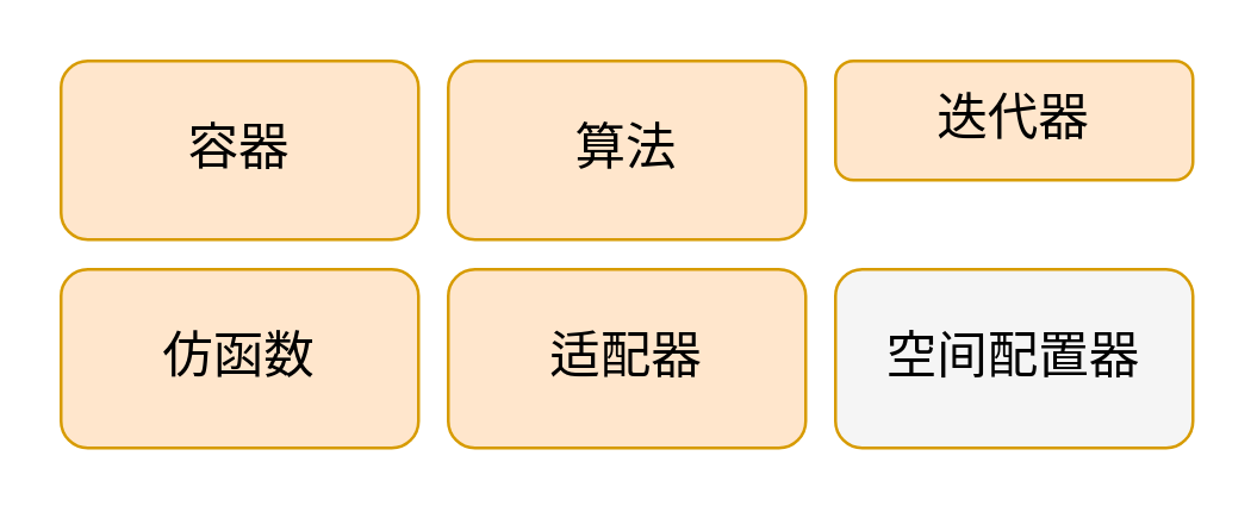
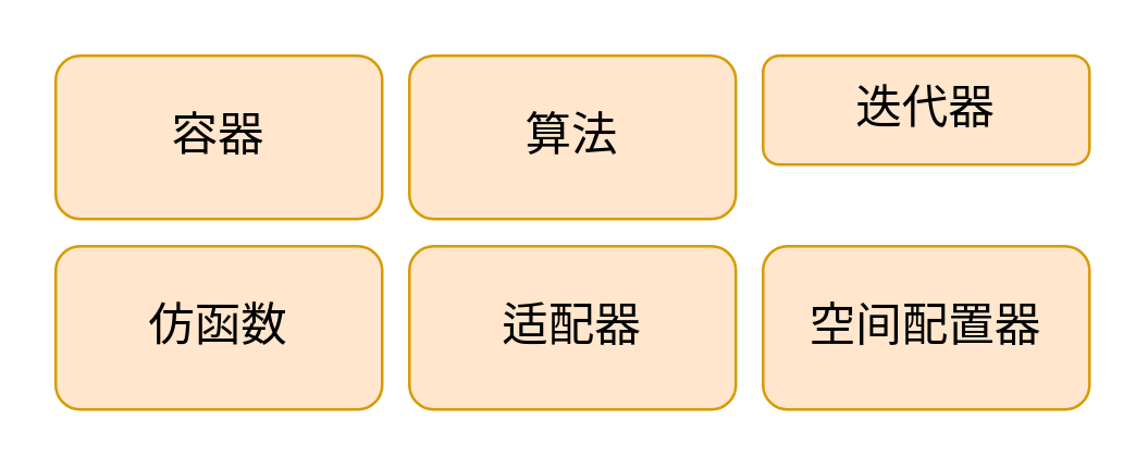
  <mxCell id="0" />
  <mxCell id="1" parent="0" />
  <mxCell id="2" value="容器" style="rounded=1;whiteSpace=wrap;html=1;fillColor=#ffe6cc;strokeColor=#d79b00;fontSize=17;" vertex="1" parent="1"><mxGeometry x="20" y="20" width="120" height="60" as="geometry" /></mxCell>
  <mxCell id="3" value="算法" style="rounded=1;whiteSpace=wrap;html=1;fillColor=#ffe6cc;strokeColor=#d79b00;fontSize=17;" vertex="1" parent="1"><mxGeometry x="150" y="20" width="120" height="60" as="geometry" /></mxCell>
  <mxCell id="4" value="迭代器" style="rounded=1;whiteSpace=wrap;html=1;fillColor=#ffe6cc;strokeColor=#d79b00;fontSize=17;" vertex="1" parent="1"><mxGeometry x="280" y="20" width="120" height="40" as="geometry" /></mxCell>
  <mxCell id="5" value="仿函数" style="rounded=1;whiteSpace=wrap;html=1;fillColor=#ffe6cc;strokeColor=#d79b00;fontSize=17;" vertex="1" parent="1"><mxGeometry x="20" y="90" width="120" height="60" as="geometry" /></mxCell>
  <mxCell id="6" value="适配器" style="rounded=1;whiteSpace=wrap;html=1;fillColor=#ffe6cc;strokeColor=#d79b00;fontSize=17;" vertex="1" parent="1"><mxGeometry x="150" y="90" width="120" height="60" as="geometry" /></mxCell>
- <mxCell id="7" value="空间配置器" style="rounded=1;whiteSpace=wrap;html=1;fillColor=#f5f5f5;strokeColor=#d79b00;fontSize=17;" vertex="1" parent="1"><mxGeometry x="280" y="90" width="120" height="60" as="geometry" /></mxCell>
+ <mxCell id="7" value="空间配置器" style="rounded=1;whiteSpace=wrap;html=1;fillColor=#ffe6cc;strokeColor=#d79b00;fontSize=17;" vertex="1" parent="1"><mxGeometry x="280" y="90" width="120" height="60" as="geometry" /></mxCell>
